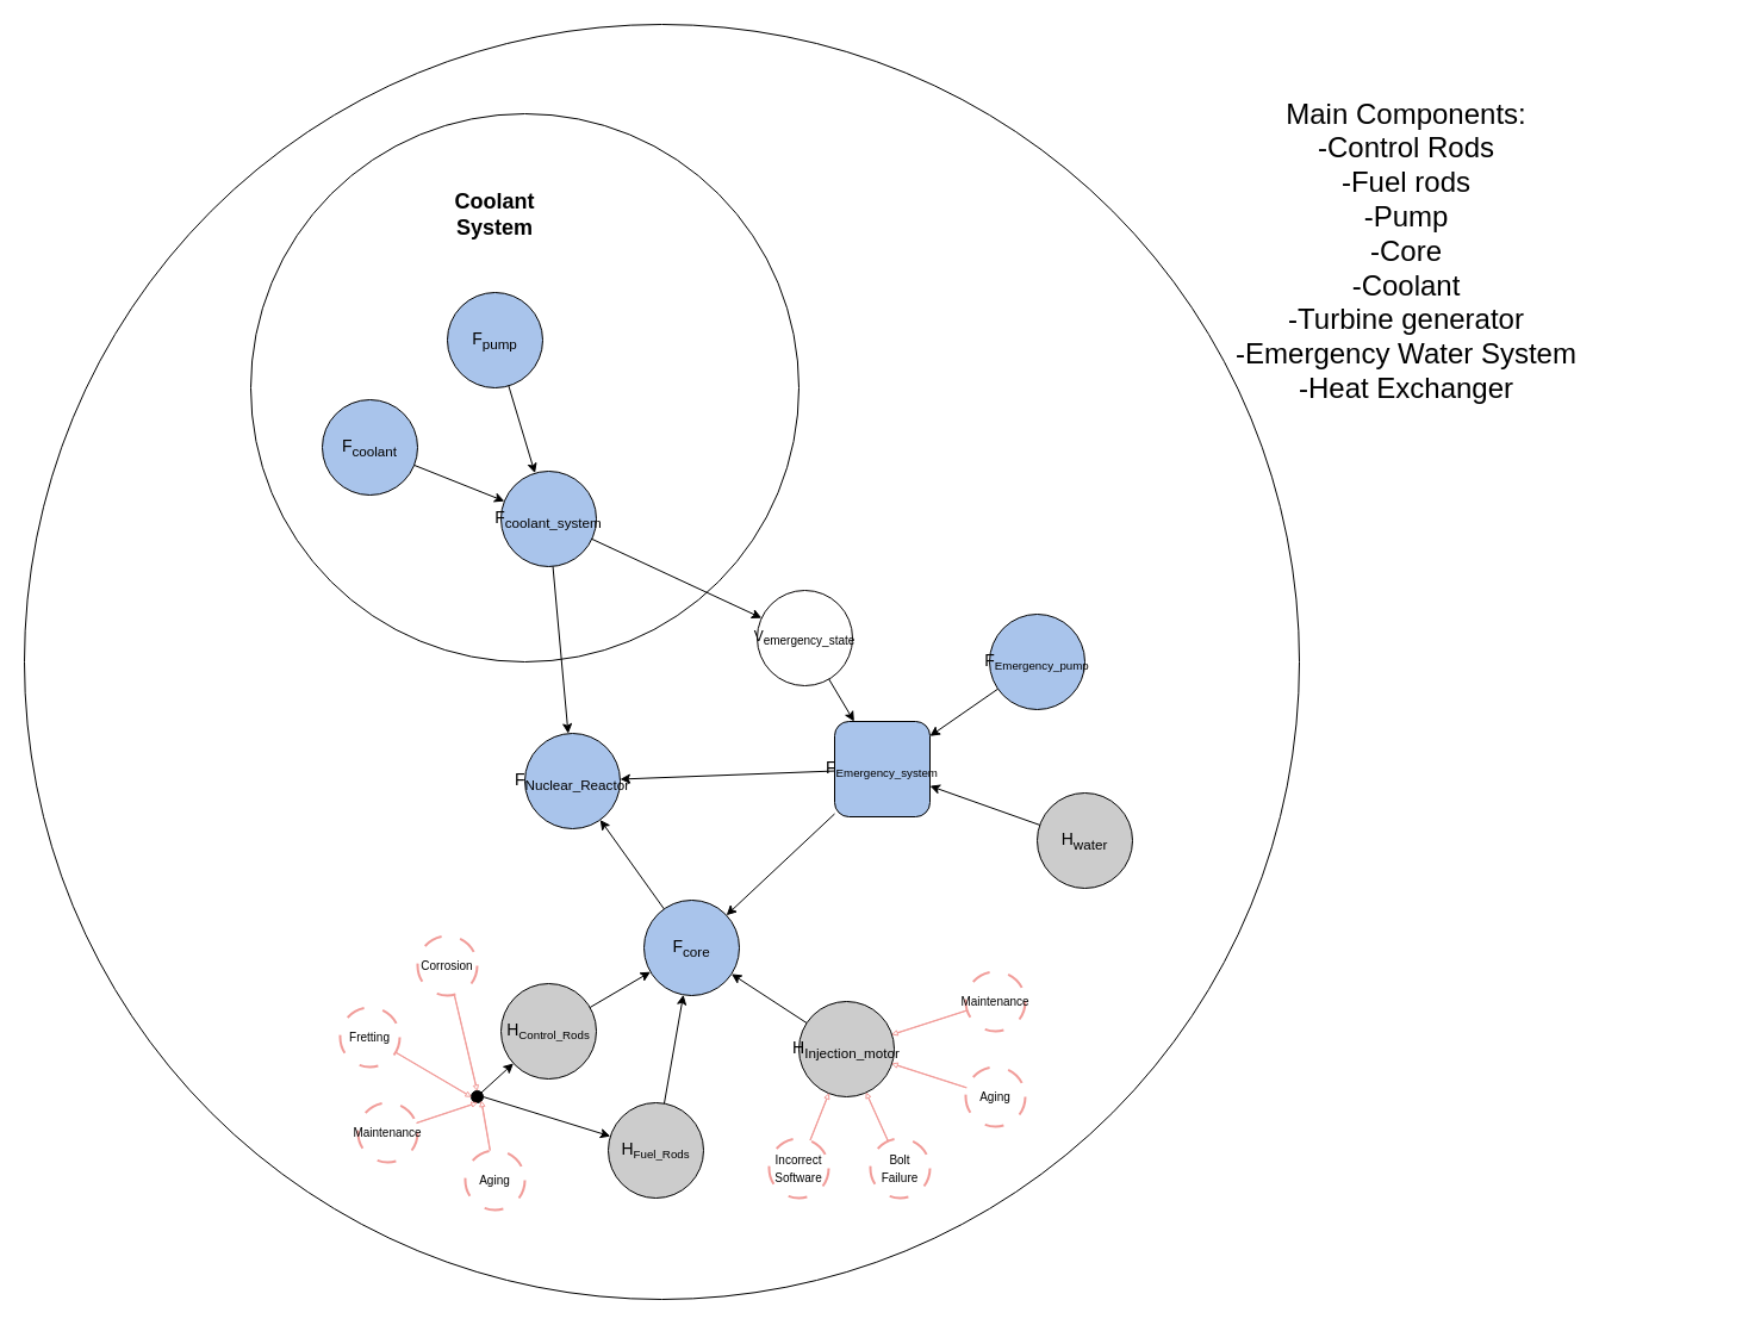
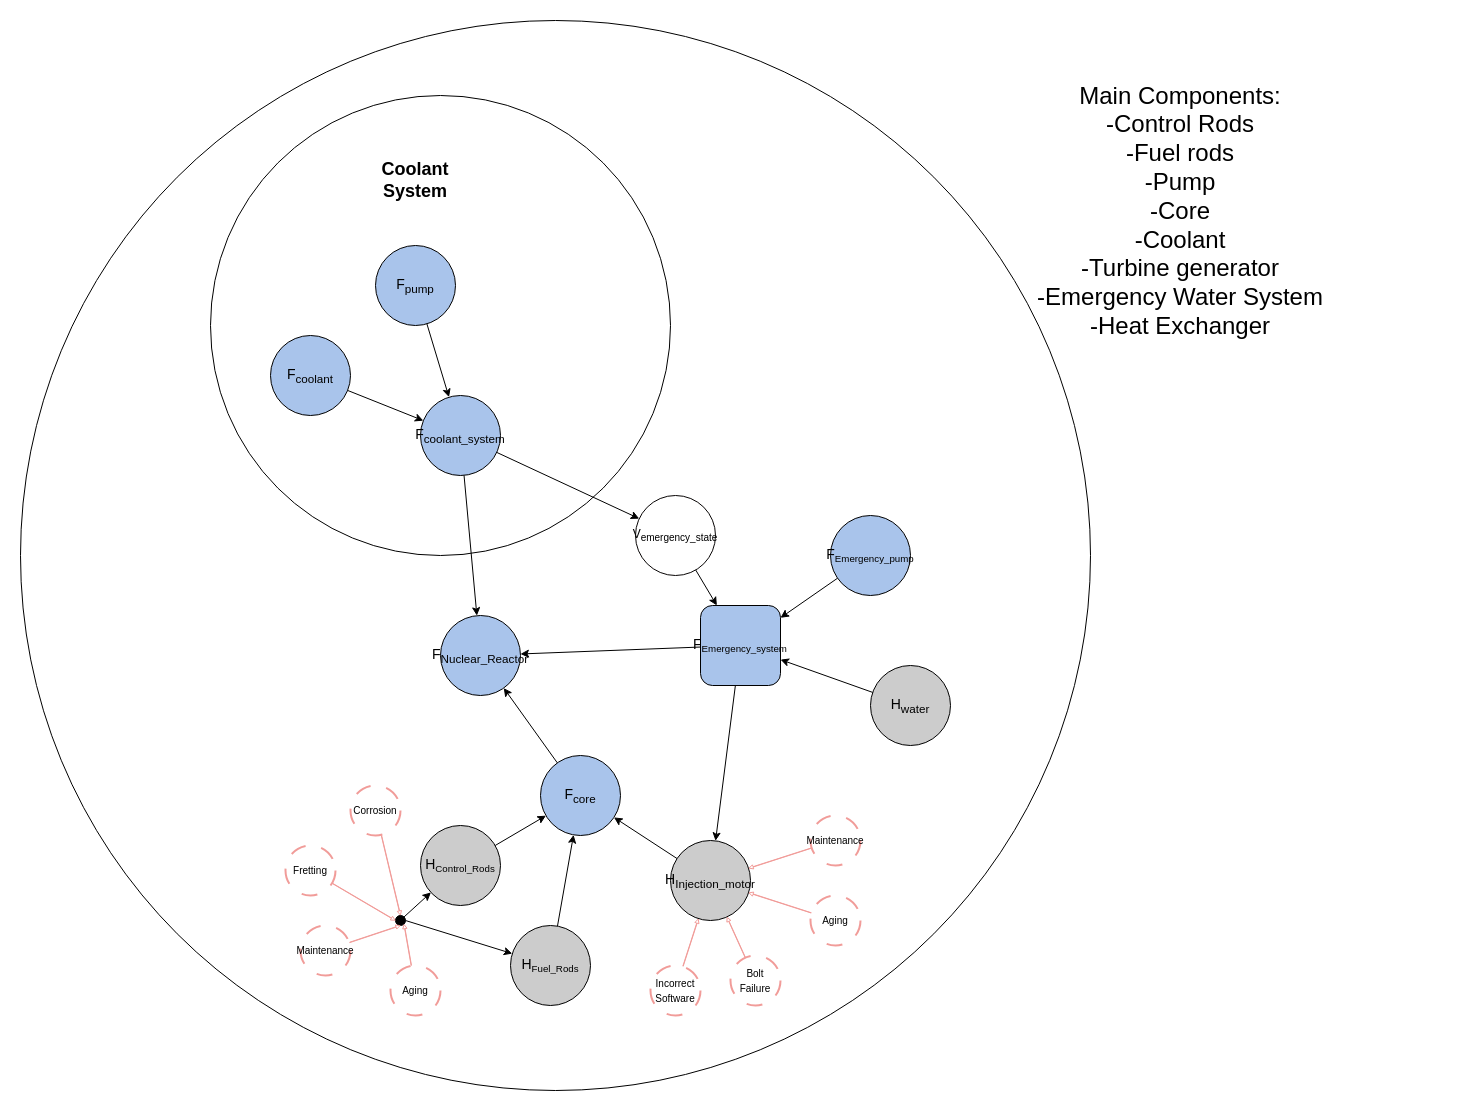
  <mxCell id="0" />
  <mxCell id="1" parent="0" />
  <mxCell id="2" value="" style="ellipse;whiteSpace=wrap;html=1;aspect=fixed;" vertex="1" parent="1"><mxGeometry x="20" y="20" width="1070" height="1070" as="geometry" /></mxCell>
  <mxCell id="3" value="" style="ellipse;whiteSpace=wrap;html=1;aspect=fixed;" vertex="1" parent="1"><mxGeometry x="210" y="95" width="460" height="460" as="geometry" /></mxCell>
  <mxCell id="4" value="&lt;font style=&quot;font-size: 24px;&quot;&gt;Main Components:&lt;br&gt;-Control Rods&lt;br&gt;-Fuel rods&lt;br&gt;-Pump&lt;br&gt;-Core&lt;br&gt;-Coolant&lt;br&gt;-Turbine generator&lt;br&gt;-Emergency Water System&lt;br&gt;-Heat Exchanger&lt;br&gt;&lt;br&gt;&lt;/font&gt;" style="text;html=1;strokeColor=none;fillColor=none;align=center;verticalAlign=middle;whiteSpace=wrap;rounded=0;" vertex="1" parent="1"><mxGeometry x="920" y="95" width="520" height="260" as="geometry" /></mxCell>
  <mxCell id="5" value="&lt;b&gt;&lt;font style=&quot;font-size: 18px;&quot;&gt;Coolant System&lt;/font&gt;&lt;/b&gt;" style="text;html=1;strokeColor=none;fillColor=none;align=center;verticalAlign=middle;whiteSpace=wrap;rounded=0;" vertex="1" parent="1"><mxGeometry x="385" y="165" width="60" height="30" as="geometry" /></mxCell>
  <mxCell id="6" value="&lt;span style=&quot;font-size: 14px;&quot;&gt;F&lt;sub&gt;pump&lt;/sub&gt;&lt;/span&gt;" style="ellipse;whiteSpace=wrap;html=1;aspect=fixed;fillColor=#A9C4EB;" vertex="1" parent="1"><mxGeometry x="375" y="245" width="80" height="80" as="geometry" /></mxCell>
  <mxCell id="7" value="&lt;span style=&quot;font-size: 14px;&quot;&gt;F&lt;sub&gt;coolant&lt;/sub&gt;&lt;/span&gt;" style="ellipse;whiteSpace=wrap;html=1;aspect=fixed;fillColor=#A9C4EB;" vertex="1" parent="1"><mxGeometry x="270" y="335" width="80" height="80" as="geometry" /></mxCell>
  <mxCell id="8" value="&lt;span style=&quot;font-size: 14px;&quot;&gt;F&lt;sub&gt;coolant_system&lt;/sub&gt;&lt;/span&gt;" style="ellipse;whiteSpace=wrap;html=1;aspect=fixed;fillColor=#A9C4EB;" vertex="1" parent="1"><mxGeometry x="420" y="395" width="80" height="80" as="geometry" /></mxCell>
  <mxCell id="9" value="" style="endArrow=classic;html=1;rounded=0;" edge="1" parent="1" source="6" target="8"><mxGeometry width="50" height="50" relative="1" as="geometry"><mxPoint x="440" y="385" as="sourcePoint" /><mxPoint x="490" y="335" as="targetPoint" /></mxGeometry></mxCell>
  <mxCell id="10" value="" style="endArrow=classic;html=1;rounded=0;" edge="1" parent="1" source="7" target="8"><mxGeometry width="50" height="50" relative="1" as="geometry"><mxPoint x="330" y="445" as="sourcePoint" /><mxPoint x="380" y="395" as="targetPoint" /></mxGeometry></mxCell>
  <mxCell id="11" value="&lt;span style=&quot;font-size: 14px;&quot;&gt;F&lt;sub&gt;Nuclear_Reactor&lt;/sub&gt;&lt;/span&gt;" style="ellipse;whiteSpace=wrap;html=1;aspect=fixed;fillColor=#A9C4EB;" vertex="1" parent="1"><mxGeometry x="440" y="615" width="80" height="80" as="geometry" /></mxCell>
  <mxCell id="12" value="" style="endArrow=classic;html=1;rounded=0;" edge="1" parent="1" source="8" target="11"><mxGeometry width="50" height="50" relative="1" as="geometry"><mxPoint x="450" y="685" as="sourcePoint" /><mxPoint x="500" y="635" as="targetPoint" /></mxGeometry></mxCell>
  <mxCell id="13" value="V&lt;sub&gt;emergency_state&lt;/sub&gt;" style="ellipse;whiteSpace=wrap;html=1;aspect=fixed;fillColor=#FFFFFF;strokeColor=#080505;strokeWidth=1;" vertex="1" parent="1"><mxGeometry x="635" y="495" width="80" height="80" as="geometry" /></mxCell>
  <mxCell id="14" value="" style="endArrow=classic;html=1;rounded=0;" edge="1" parent="1" source="8" target="13"><mxGeometry width="50" height="50" relative="1" as="geometry"><mxPoint x="660" y="645" as="sourcePoint" /><mxPoint x="710" y="595" as="targetPoint" /></mxGeometry></mxCell>
  <mxCell id="15" value="&lt;span style=&quot;font-size: 14px;&quot;&gt;F&lt;/span&gt;&lt;span style=&quot;font-size: 11.667px;&quot;&gt;&lt;sub&gt;Emergency_system&lt;/sub&gt;&lt;/span&gt;" style="whiteSpace=wrap;html=1;aspect=fixed;fillColor=#A9C4EB;rounded=1;" vertex="1" parent="1"><mxGeometry x="700" y="605" width="80" height="80" as="geometry" /></mxCell>
  <mxCell id="16" value="" style="endArrow=classic;html=1;rounded=0;" edge="1" parent="1" source="13" target="15"><mxGeometry width="50" height="50" relative="1" as="geometry"><mxPoint x="720" y="695" as="sourcePoint" /><mxPoint x="770" y="645" as="targetPoint" /></mxGeometry></mxCell>
  <mxCell id="17" value="&lt;span style=&quot;font-size: 14px;&quot;&gt;F&lt;/span&gt;&lt;span style=&quot;font-size: 11.667px;&quot;&gt;&lt;sub&gt;Emergency_pump&lt;/sub&gt;&lt;/span&gt;" style="ellipse;whiteSpace=wrap;html=1;aspect=fixed;fillColor=#A9C4EB;" vertex="1" parent="1"><mxGeometry x="830" y="515" width="80" height="80" as="geometry" /></mxCell>
  <mxCell id="18" value="" style="endArrow=classic;html=1;rounded=0;" edge="1" parent="1" source="17" target="15"><mxGeometry width="50" height="50" relative="1" as="geometry"><mxPoint x="940" y="575" as="sourcePoint" /><mxPoint x="990" y="525" as="targetPoint" /></mxGeometry></mxCell>
  <mxCell id="19" value="&lt;font style=&quot;font-size: 14px;&quot;&gt;H&lt;sub&gt;water&lt;/sub&gt;&lt;/font&gt;" style="ellipse;whiteSpace=wrap;html=1;aspect=fixed;fillColor=#CCCCCC;" vertex="1" parent="1"><mxGeometry x="870" y="665" width="80" height="80" as="geometry" /></mxCell>
  <mxCell id="20" value="" style="endArrow=classic;html=1;rounded=0;" edge="1" parent="1" source="19" target="15"><mxGeometry width="50" height="50" relative="1" as="geometry"><mxPoint x="920" y="695" as="sourcePoint" /><mxPoint x="970" y="645" as="targetPoint" /></mxGeometry></mxCell>
  <mxCell id="21" value="" style="endArrow=classic;html=1;rounded=0;" edge="1" parent="1" source="15" target="11"><mxGeometry width="50" height="50" relative="1" as="geometry"><mxPoint x="660" y="725" as="sourcePoint" /><mxPoint x="710" y="675" as="targetPoint" /></mxGeometry></mxCell>
  <mxCell id="22" value="&lt;span style=&quot;font-size: 14px;&quot;&gt;F&lt;sub&gt;core&lt;/sub&gt;&lt;/span&gt;" style="ellipse;whiteSpace=wrap;html=1;aspect=fixed;fillColor=#A9C4EB;" vertex="1" parent="1"><mxGeometry x="540" y="755" width="80" height="80" as="geometry" /></mxCell>
- <mxCell id="23" value="" style="endArrow=classic;html=1;rounded=0;" edge="1" parent="1" source="15" target="22"><mxGeometry width="50" height="50" relative="1" as="geometry"><mxPoint x="710" y="815" as="sourcePoint" /><mxPoint x="760" y="765" as="targetPoint" /></mxGeometry></mxCell>
+ <mxCell id="23" value="" style="endArrow=classic;html=1;rounded=0;" edge="1" parent="1" source="15" target="25"><mxGeometry width="50" height="50" relative="1" as="geometry"><mxPoint x="710" y="815" as="sourcePoint" /><mxPoint x="760" y="765" as="targetPoint" /></mxGeometry></mxCell>
  <mxCell id="24" value="" style="endArrow=classic;html=1;rounded=0;" edge="1" parent="1" source="22" target="11"><mxGeometry width="50" height="50" relative="1" as="geometry"><mxPoint x="460" y="845" as="sourcePoint" /><mxPoint x="510" y="795" as="targetPoint" /></mxGeometry></mxCell>
  <mxCell id="25" value="&lt;font style=&quot;font-size: 14px;&quot;&gt;H&lt;sub&gt;Injection_motor&lt;/sub&gt;&lt;/font&gt;" style="ellipse;whiteSpace=wrap;html=1;aspect=fixed;fillColor=#CCCCCC;" vertex="1" parent="1"><mxGeometry x="670" y="840" width="80" height="80" as="geometry" /></mxCell>
  <mxCell id="26" value="&lt;font style=&quot;font-size: 14px;&quot;&gt;H&lt;/font&gt;&lt;font style=&quot;font-size: 11.667px;&quot;&gt;&lt;sub&gt;Control_Rods&lt;/sub&gt;&lt;/font&gt;" style="ellipse;whiteSpace=wrap;html=1;aspect=fixed;fillColor=#CCCCCC;" vertex="1" parent="1"><mxGeometry x="420" y="825" width="80" height="80" as="geometry" /></mxCell>
  <mxCell id="27" value="&lt;font style=&quot;font-size: 14px;&quot;&gt;H&lt;/font&gt;&lt;font style=&quot;font-size: 11.667px;&quot;&gt;&lt;sub&gt;Fuel_Rods&lt;/sub&gt;&lt;/font&gt;" style="ellipse;whiteSpace=wrap;html=1;aspect=fixed;fillColor=#CCCCCC;" vertex="1" parent="1"><mxGeometry x="510" y="925" width="80" height="80" as="geometry" /></mxCell>
  <mxCell id="28" value="&lt;font style=&quot;font-size: 10px;&quot;&gt;Corrosion&lt;/font&gt;" style="ellipse;whiteSpace=wrap;html=1;aspect=fixed;fillColor=#FFFFFF;strokeColor=#F19C99;strokeWidth=2;dashed=1;dashPattern=8 8;" vertex="1" parent="1"><mxGeometry x="350" y="785" width="50" height="50" as="geometry" /></mxCell>
  <mxCell id="29" value="&lt;font style=&quot;font-size: 10px;&quot;&gt;Fretting&lt;/font&gt;" style="ellipse;whiteSpace=wrap;html=1;aspect=fixed;fillColor=#FFFFFF;strokeColor=#F19C99;strokeWidth=2;dashed=1;dashPattern=8 8;" vertex="1" parent="1"><mxGeometry x="285" y="845" width="50" height="50" as="geometry" /></mxCell>
  <mxCell id="30" value="&lt;font style=&quot;font-size: 10px;&quot;&gt;Aging&lt;/font&gt;" style="ellipse;whiteSpace=wrap;html=1;aspect=fixed;fillColor=#FFFFFF;strokeColor=#F19C99;strokeWidth=2;dashed=1;dashPattern=8 8;" vertex="1" parent="1"><mxGeometry x="390" y="965" width="50" height="50" as="geometry" /></mxCell>
  <mxCell id="31" value="&lt;font style=&quot;font-size: 10px;&quot;&gt;Maintenance&lt;/font&gt;" style="ellipse;whiteSpace=wrap;html=1;aspect=fixed;fillColor=#FFFFFF;strokeColor=#F19C99;strokeWidth=2;dashed=1;dashPattern=8 8;" vertex="1" parent="1"><mxGeometry x="300" y="925" width="50" height="50" as="geometry" /></mxCell>
  <mxCell id="32" value="" style="ellipse;whiteSpace=wrap;html=1;aspect=fixed;fillColor=#000000;strokeColor=#000000;" vertex="1" parent="1"><mxGeometry x="395" y="915" width="10" height="10" as="geometry" /></mxCell>
  <mxCell id="33" value="" style="shape=flexArrow;endArrow=classic;html=1;rounded=0;width=0.323;endSize=1.065;endWidth=2.981;strokeColor=#F19C99;entryX=0;entryY=0.5;entryDx=0;entryDy=0;" edge="1" parent="1" source="29" target="32"><mxGeometry width="50" height="50" relative="1" as="geometry"><mxPoint x="1186" y="597" as="sourcePoint" /><mxPoint x="1226" y="572" as="targetPoint" /></mxGeometry></mxCell>
  <mxCell id="34" value="" style="shape=flexArrow;endArrow=classic;html=1;rounded=0;width=0.323;endSize=1.065;endWidth=2.981;strokeColor=#F19C99;entryX=0.5;entryY=0;entryDx=0;entryDy=0;" edge="1" parent="1" source="28" target="32"><mxGeometry width="50" height="50" relative="1" as="geometry"><mxPoint x="342" y="893" as="sourcePoint" /><mxPoint x="405" y="930" as="targetPoint" /></mxGeometry></mxCell>
  <mxCell id="35" value="" style="shape=flexArrow;endArrow=classic;html=1;rounded=0;width=0.323;endSize=1.065;endWidth=2.981;strokeColor=#F19C99;entryX=0.5;entryY=1;entryDx=0;entryDy=0;" edge="1" parent="1" source="31" target="32"><mxGeometry width="50" height="50" relative="1" as="geometry"><mxPoint x="342" y="893" as="sourcePoint" /><mxPoint x="405" y="930" as="targetPoint" /></mxGeometry></mxCell>
  <mxCell id="36" value="" style="shape=flexArrow;endArrow=classic;html=1;rounded=0;width=0.323;endSize=1.065;endWidth=2.981;strokeColor=#F19C99;entryX=1;entryY=1;entryDx=0;entryDy=0;" edge="1" parent="1" source="30" target="32"><mxGeometry width="50" height="50" relative="1" as="geometry"><mxPoint x="352" y="903" as="sourcePoint" /><mxPoint x="415" y="940" as="targetPoint" /></mxGeometry></mxCell>
  <mxCell id="37" value="" style="endArrow=classic;html=1;rounded=0;exitX=1;exitY=0;exitDx=0;exitDy=0;" edge="1" parent="1" source="32" target="26"><mxGeometry width="50" height="50" relative="1" as="geometry"><mxPoint x="440" y="965" as="sourcePoint" /><mxPoint x="490" y="915" as="targetPoint" /></mxGeometry></mxCell>
  <mxCell id="38" value="" style="endArrow=classic;html=1;rounded=0;exitX=1;exitY=0.5;exitDx=0;exitDy=0;" edge="1" parent="1" source="32" target="27"><mxGeometry width="50" height="50" relative="1" as="geometry"><mxPoint x="419.996" y="933.536" as="sourcePoint" /><mxPoint x="526.46" y="965" as="targetPoint" /></mxGeometry></mxCell>
  <mxCell id="39" value="" style="endArrow=classic;html=1;rounded=0;" edge="1" parent="1" source="27" target="22"><mxGeometry width="50" height="50" relative="1" as="geometry"><mxPoint x="590" y="955" as="sourcePoint" /><mxPoint x="640" y="905" as="targetPoint" /></mxGeometry></mxCell>
  <mxCell id="40" value="" style="endArrow=classic;html=1;rounded=0;" edge="1" parent="1" source="26" target="22"><mxGeometry width="50" height="50" relative="1" as="geometry"><mxPoint x="534" y="948" as="sourcePoint" /><mxPoint x="576" y="842" as="targetPoint" /></mxGeometry></mxCell>
  <mxCell id="41" value="&lt;font style=&quot;font-size: 10px;&quot;&gt;Maintenance&lt;/font&gt;" style="ellipse;whiteSpace=wrap;html=1;aspect=fixed;fillColor=#FFFFFF;strokeColor=#F19C99;strokeWidth=2;dashed=1;dashPattern=8 8;" vertex="1" parent="1"><mxGeometry x="810" y="815" width="50" height="50" as="geometry" /></mxCell>
  <mxCell id="42" value="&lt;font style=&quot;font-size: 10px;&quot;&gt;Aging&lt;/font&gt;" style="ellipse;whiteSpace=wrap;html=1;aspect=fixed;fillColor=#FFFFFF;strokeColor=#F19C99;strokeWidth=2;dashed=1;dashPattern=8 8;" vertex="1" parent="1"><mxGeometry x="810" y="895" width="50" height="50" as="geometry" /></mxCell>
  <mxCell id="43" value="&lt;font style=&quot;font-size: 10px;&quot;&gt;Bolt Failure&lt;/font&gt;" style="ellipse;whiteSpace=wrap;html=1;aspect=fixed;fillColor=#FFFFFF;strokeColor=#F19C99;strokeWidth=2;dashed=1;dashPattern=8 8;" vertex="1" parent="1"><mxGeometry x="730" y="955" width="50" height="50" as="geometry" /></mxCell>
- <mxCell id="44" value="&lt;font style=&quot;font-size: 10px;&quot;&gt;Incorrect Software&lt;/font&gt;" style="ellipse;whiteSpace=wrap;html=1;aspect=fixed;fillColor=#FFFFFF;strokeColor=#F19C99;strokeWidth=2;dashed=1;dashPattern=8 8;" vertex="1" parent="1"><mxGeometry x="645" y="955" width="50" height="50" as="geometry" /></mxCell>
+ <mxCell id="44" value="&lt;font style=&quot;font-size: 10px;&quot;&gt;Incorrect Software&lt;/font&gt;" style="ellipse;whiteSpace=wrap;html=1;aspect=fixed;fillColor=#FFFFFF;strokeColor=#F19C99;strokeWidth=2;dashed=1;dashPattern=8 8;" vertex="1" parent="1"><mxGeometry x="650" y="965" width="50" height="50" as="geometry" /></mxCell>
  <mxCell id="45" value="" style="shape=flexArrow;endArrow=classic;html=1;rounded=0;width=0.323;endSize=1.065;endWidth=2.981;strokeColor=#F19C99;" edge="1" parent="1" source="41" target="25"><mxGeometry width="50" height="50" relative="1" as="geometry"><mxPoint x="1186" y="597" as="sourcePoint" /><mxPoint x="1226" y="571" as="targetPoint" /></mxGeometry></mxCell>
  <mxCell id="46" value="" style="shape=flexArrow;endArrow=classic;html=1;rounded=0;width=0.323;endSize=1.065;endWidth=2.981;strokeColor=#F19C99;" edge="1" parent="1" source="42" target="25"><mxGeometry width="50" height="50" relative="1" as="geometry"><mxPoint x="850" y="888" as="sourcePoint" /><mxPoint x="750" y="879" as="targetPoint" /></mxGeometry></mxCell>
  <mxCell id="47" value="" style="shape=flexArrow;endArrow=classic;html=1;rounded=0;width=0.323;endSize=1.065;endWidth=2.981;strokeColor=#F19C99;" edge="1" parent="1" source="43" target="25"><mxGeometry width="50" height="50" relative="1" as="geometry"><mxPoint x="805" y="945" as="sourcePoint" /><mxPoint x="742" y="899" as="targetPoint" /></mxGeometry></mxCell>
  <mxCell id="48" value="" style="shape=flexArrow;endArrow=classic;html=1;rounded=0;width=0.323;endSize=1.065;endWidth=2.981;strokeColor=#F19C99;" edge="1" parent="1" source="44" target="25"><mxGeometry width="50" height="50" relative="1" as="geometry"><mxPoint x="815" y="955" as="sourcePoint" /><mxPoint x="752" y="909" as="targetPoint" /></mxGeometry></mxCell>
  <mxCell id="49" value="" style="endArrow=classic;html=1;rounded=0;" edge="1" parent="1" source="25" target="22"><mxGeometry width="50" height="50" relative="1" as="geometry"><mxPoint x="630" y="955" as="sourcePoint" /><mxPoint x="680" y="905" as="targetPoint" /></mxGeometry></mxCell>
